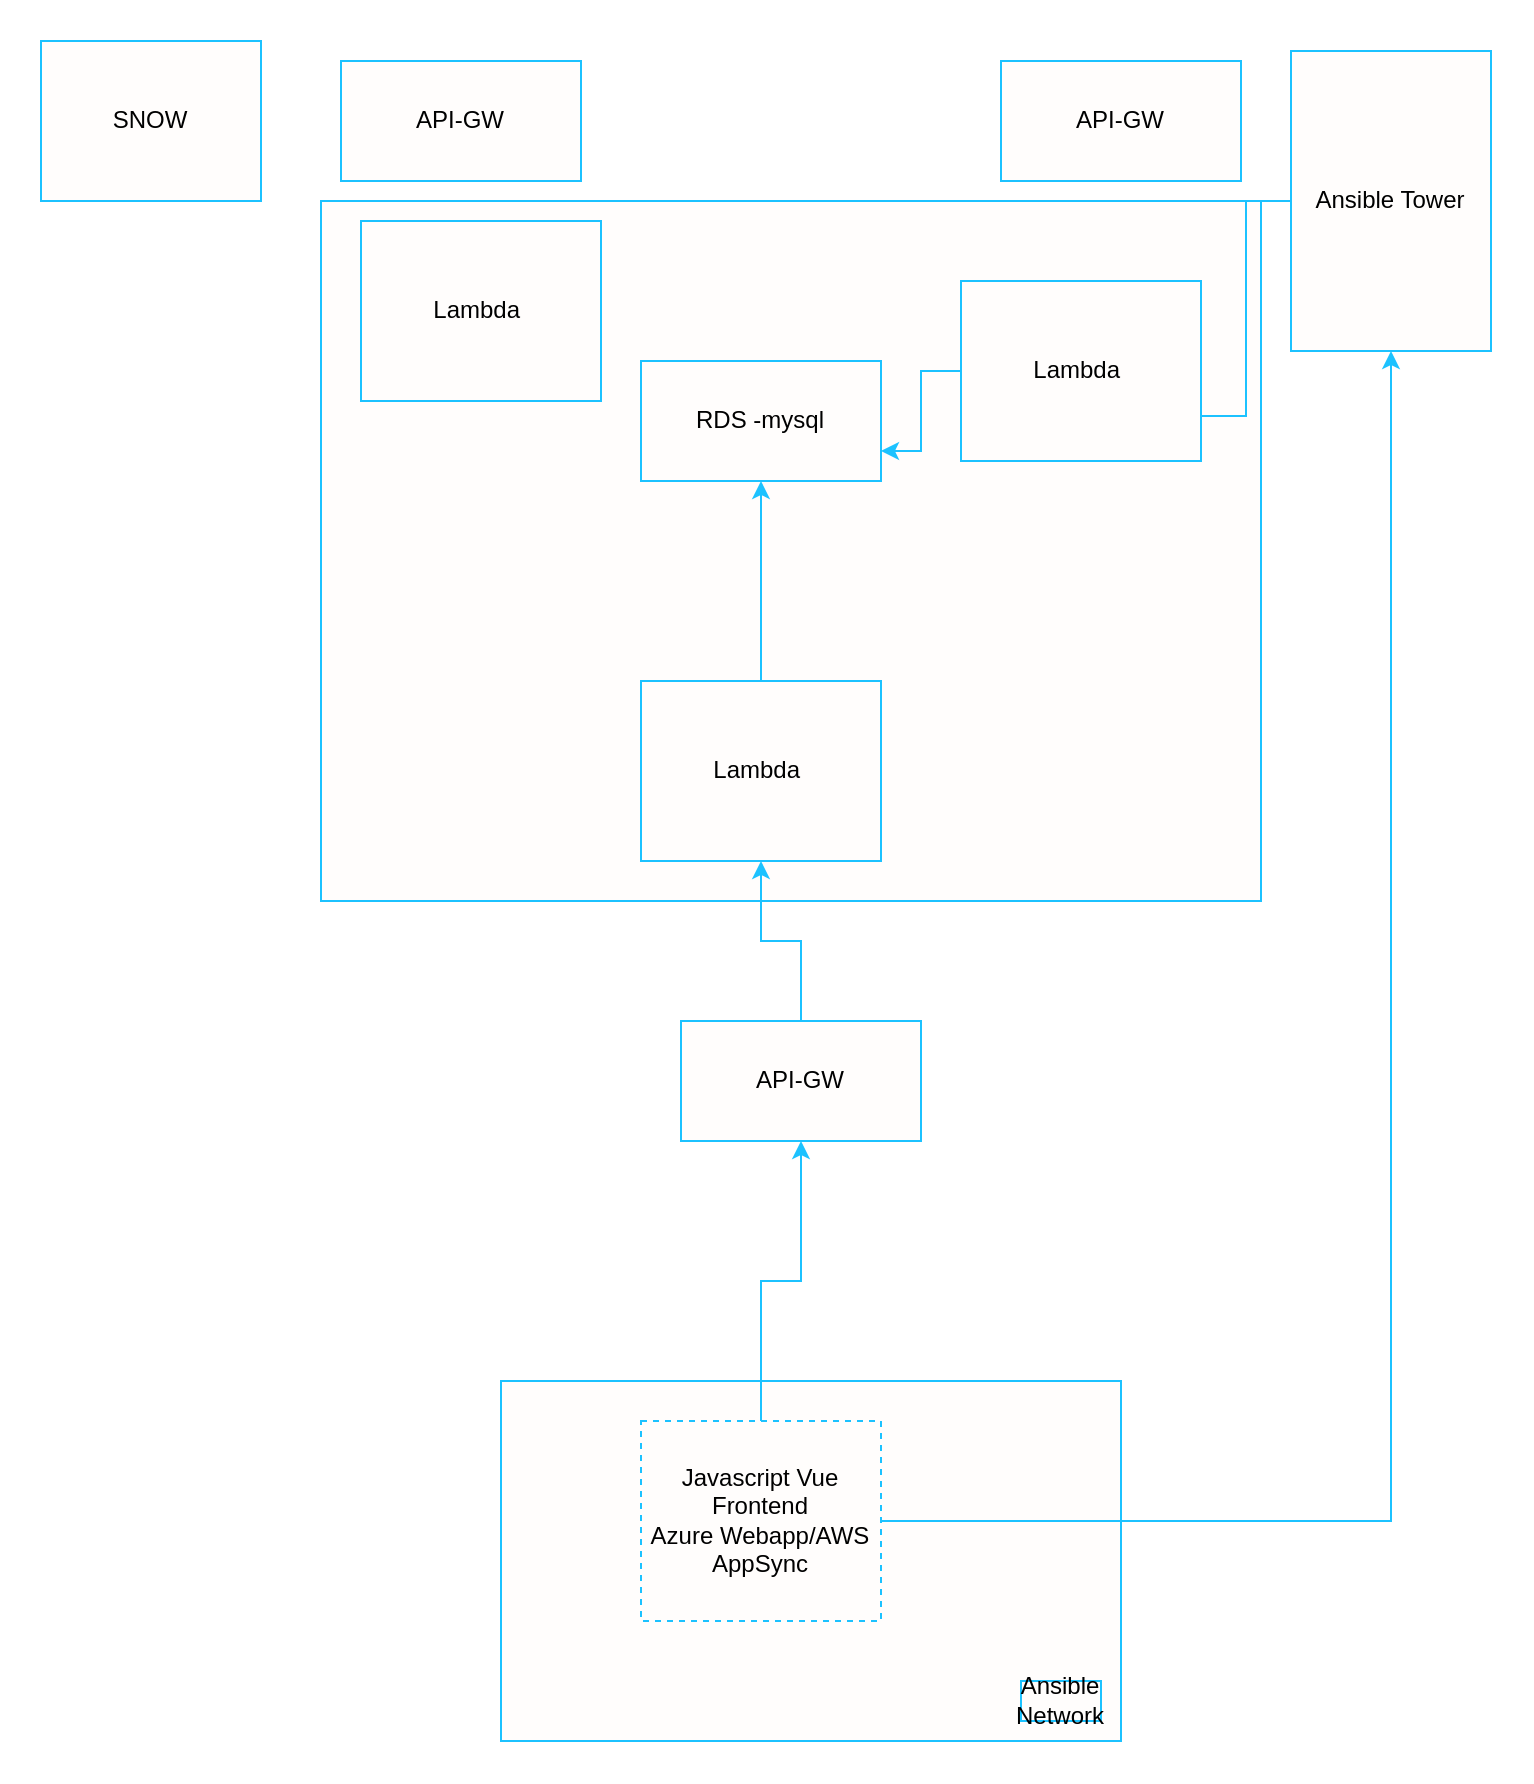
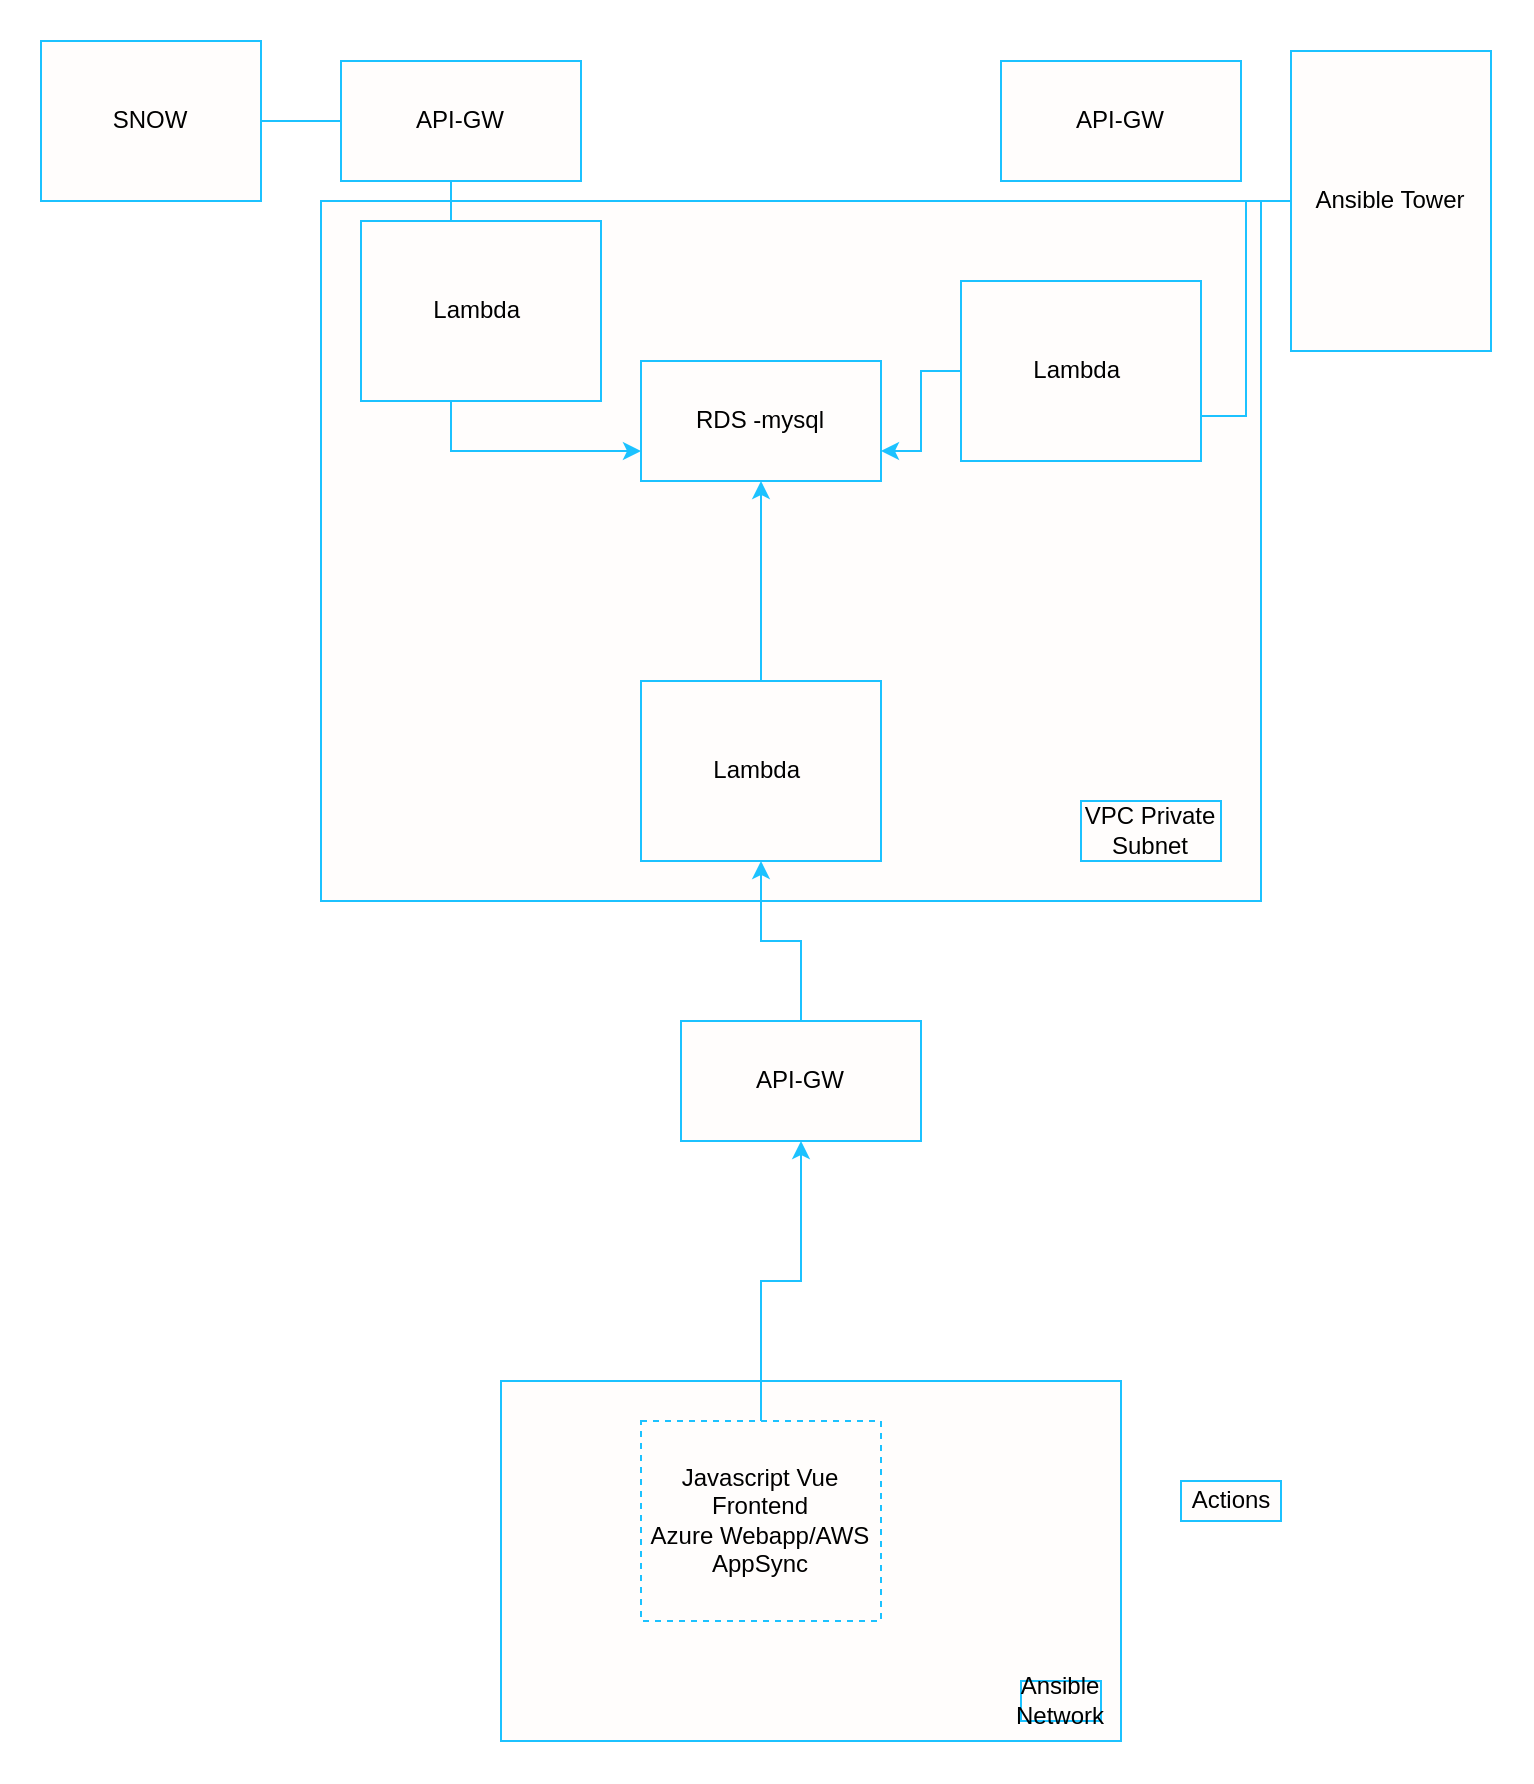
  <mxCell id="0" />
  <mxCell id="1" parent="0" />
  <mxCell id="2" value="" style="rounded=0;whiteSpace=wrap;html=1;fillColor=#FFFDFC;strokeColor=#1CC2FF;" vertex="1" parent="1"><mxGeometry x="250" y="690" width="310" height="180" as="geometry" /></mxCell>
  <mxCell id="3" value="" style="rounded=0;whiteSpace=wrap;html=1;fillColor=#FFFDFC;strokeColor=#1CC2FF;" parent="1" vertex="1"><mxGeometry x="160" y="100" width="470" height="350" as="geometry" /></mxCell>
  <mxCell id="4" value="RDS -mysql" style="rounded=0;whiteSpace=wrap;html=1;fillColor=#FFFDFC;strokeColor=#1CC2FF;" parent="1" vertex="1"><mxGeometry x="320" y="180" width="120" height="60" as="geometry" /></mxCell>
  <mxCell id="5" value="" style="edgeStyle=orthogonalEdgeStyle;rounded=0;orthogonalLoop=1;jettySize=auto;html=1;fillColor=#FFFDFC;strokeColor=#1CC2FF;" parent="1" source="6" target="8" edge="1"><mxGeometry relative="1" as="geometry" /></mxCell>
  <mxCell id="6" value="API-GW" style="rounded=0;whiteSpace=wrap;html=1;fillColor=#FFFDFC;strokeColor=#1CC2FF;" parent="1" vertex="1"><mxGeometry x="340" y="510" width="120" height="60" as="geometry" /></mxCell>
  <mxCell id="7" value="" style="edgeStyle=orthogonalEdgeStyle;rounded=0;orthogonalLoop=1;jettySize=auto;html=1;fillColor=#FFFDFC;strokeColor=#1CC2FF;" parent="1" source="8" target="4" edge="1"><mxGeometry relative="1" as="geometry" /></mxCell>
  <mxCell id="8" value="Lambda&amp;nbsp;" style="rounded=0;whiteSpace=wrap;html=1;fillColor=#FFFDFC;strokeColor=#1CC2FF;" parent="1" vertex="1"><mxGeometry x="320" y="340" width="120" height="90" as="geometry" /></mxCell>
  <mxCell id="9" value="" style="edgeStyle=orthogonalEdgeStyle;rounded=0;orthogonalLoop=1;jettySize=auto;html=1;fillColor=#FFFDFC;strokeColor=#1CC2FF;" parent="1" source="11" target="6" edge="1"><mxGeometry relative="1" as="geometry" /></mxCell>
- <mxCell id="10" style="edgeStyle=orthogonalEdgeStyle;rounded=0;orthogonalLoop=1;jettySize=auto;html=1;fillColor=#FFFDFC;strokeColor=#1CC2FF;" parent="1" source="11" target="13" edge="1"><mxGeometry relative="1" as="geometry" /></mxCell>
  <mxCell id="11" value="Javascript Vue Frontend&lt;br&gt;Azure Webapp/AWS AppSync" style="rounded=0;whiteSpace=wrap;html=1;fillColor=#FFFDFC;strokeColor=#1CC2FF;dashed=1;" parent="1" vertex="1"><mxGeometry x="320" y="710" width="120" height="100" as="geometry" /></mxCell>
  <mxCell id="12" style="edgeStyle=orthogonalEdgeStyle;rounded=0;orthogonalLoop=1;jettySize=auto;html=1;entryX=1;entryY=0.75;entryDx=0;entryDy=0;startArrow=none;fillColor=#FFFDFC;strokeColor=#1CC2FF;" parent="1" source="18" target="4" edge="1"><mxGeometry relative="1" as="geometry" /></mxCell>
  <mxCell id="13" value="Ansible Tower" style="rounded=0;whiteSpace=wrap;html=1;fillColor=#FFFDFC;strokeColor=#1CC2FF;" parent="1" vertex="1"><mxGeometry x="645" y="25" width="100" height="150" as="geometry" /></mxCell>
+ <mxCell id="14" value="Actions" style="text;html=1;align=center;verticalAlign=middle;resizable=0;points=[];autosize=1;strokeColor=#1CC2FF;fillColor=#FFFDFC;" parent="1" vertex="1"><mxGeometry x="590" y="740" width="50" height="20" as="geometry" /></mxCell>
+ <mxCell id="15" style="edgeStyle=orthogonalEdgeStyle;rounded=0;orthogonalLoop=1;jettySize=auto;html=1;entryX=0;entryY=0.75;entryDx=0;entryDy=0;fillColor=#FFFDFC;strokeColor=#1CC2FF;" parent="1" source="16" target="4" edge="1"><mxGeometry relative="1" as="geometry" /></mxCell>
  <mxCell id="16" value="SNOW" style="rounded=0;whiteSpace=wrap;html=1;fillColor=#FFFDFC;strokeColor=#1CC2FF;" parent="1" vertex="1"><mxGeometry x="20" y="20" width="110" height="80" as="geometry" /></mxCell>
  <mxCell id="17" value="API-GW" style="rounded=0;whiteSpace=wrap;html=1;fillColor=#FFFDFC;strokeColor=#1CC2FF;" parent="1" vertex="1"><mxGeometry x="500" y="30" width="120" height="60" as="geometry" /></mxCell>
  <mxCell id="18" value="Lambda&amp;nbsp;" style="rounded=0;whiteSpace=wrap;html=1;fillColor=#FFFDFC;strokeColor=#1CC2FF;" parent="1" vertex="1"><mxGeometry x="480" y="140" width="120" height="90" as="geometry" /></mxCell>
  <mxCell id="19" value="" style="edgeStyle=orthogonalEdgeStyle;rounded=0;orthogonalLoop=1;jettySize=auto;html=1;entryX=1;entryY=0.75;entryDx=0;entryDy=0;endArrow=none;fillColor=#FFFDFC;strokeColor=#1CC2FF;" parent="1" source="13" target="18" edge="1"><mxGeometry relative="1" as="geometry"><mxPoint x="640" y="60" as="sourcePoint" /><mxPoint x="440" y="205" as="targetPoint" /></mxGeometry></mxCell>
  <mxCell id="20" value="Lambda&amp;nbsp;" style="rounded=0;whiteSpace=wrap;html=1;fillColor=#FFFDFC;strokeColor=#1CC2FF;" parent="1" vertex="1"><mxGeometry x="180" y="110" width="120" height="90" as="geometry" /></mxCell>
  <mxCell id="21" value="API-GW" style="rounded=0;whiteSpace=wrap;html=1;fillColor=#FFFDFC;strokeColor=#1CC2FF;" parent="1" vertex="1"><mxGeometry x="170" y="30" width="120" height="60" as="geometry" /></mxCell>
+ <mxCell id="22" value="VPC Private Subnet" style="text;html=1;strokeColor=#1CC2FF;fillColor=#FFFDFC;align=center;verticalAlign=middle;whiteSpace=wrap;rounded=0;" parent="1" vertex="1"><mxGeometry x="540" y="400" width="70" height="30" as="geometry" /></mxCell>
  <mxCell id="23" value="Ansible Network" style="text;html=1;strokeColor=#1CC2FF;fillColor=#FFFDFC;align=center;verticalAlign=middle;whiteSpace=wrap;rounded=0;" vertex="1" parent="1"><mxGeometry x="510" y="840" width="40" height="20" as="geometry" /></mxCell>
